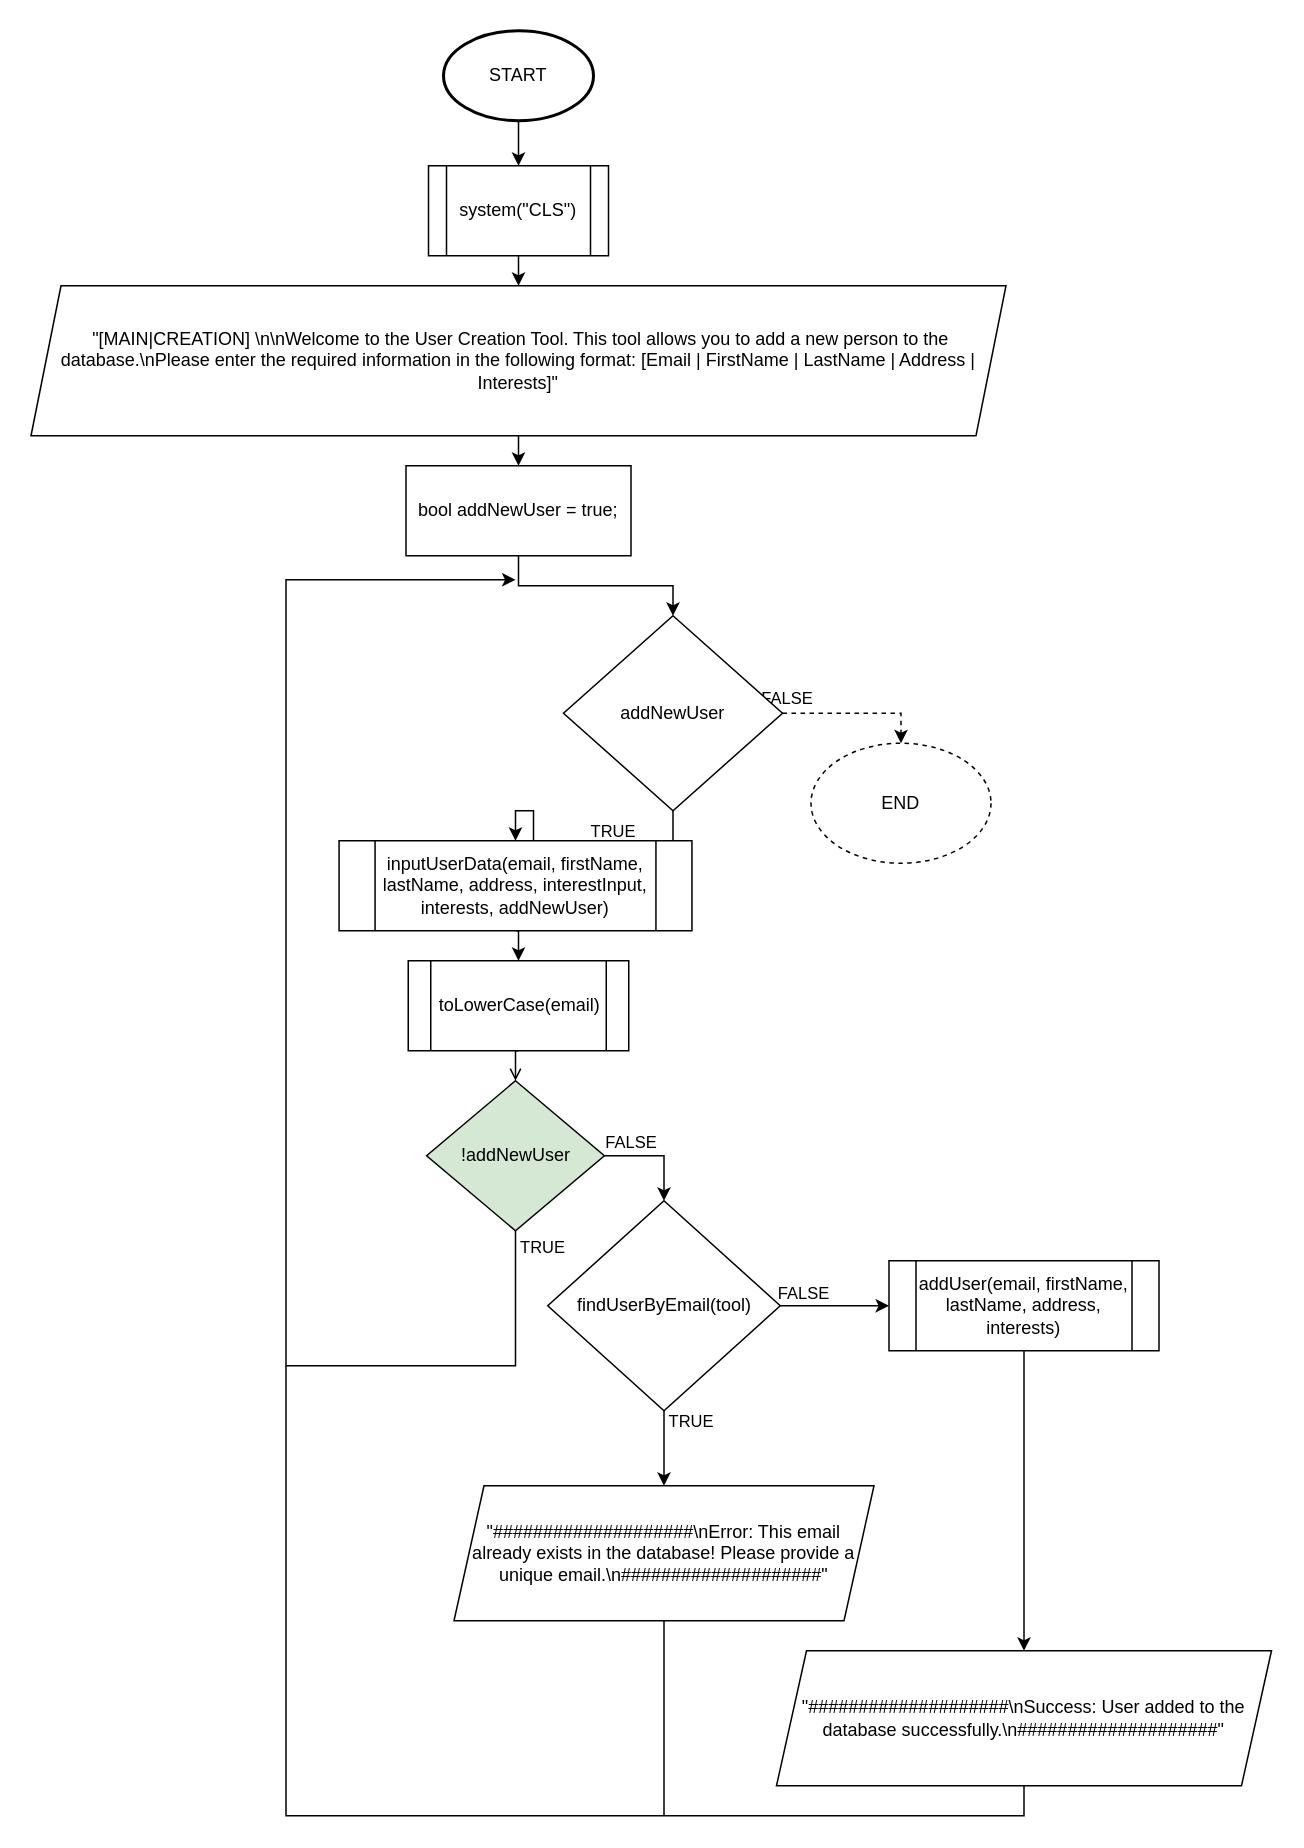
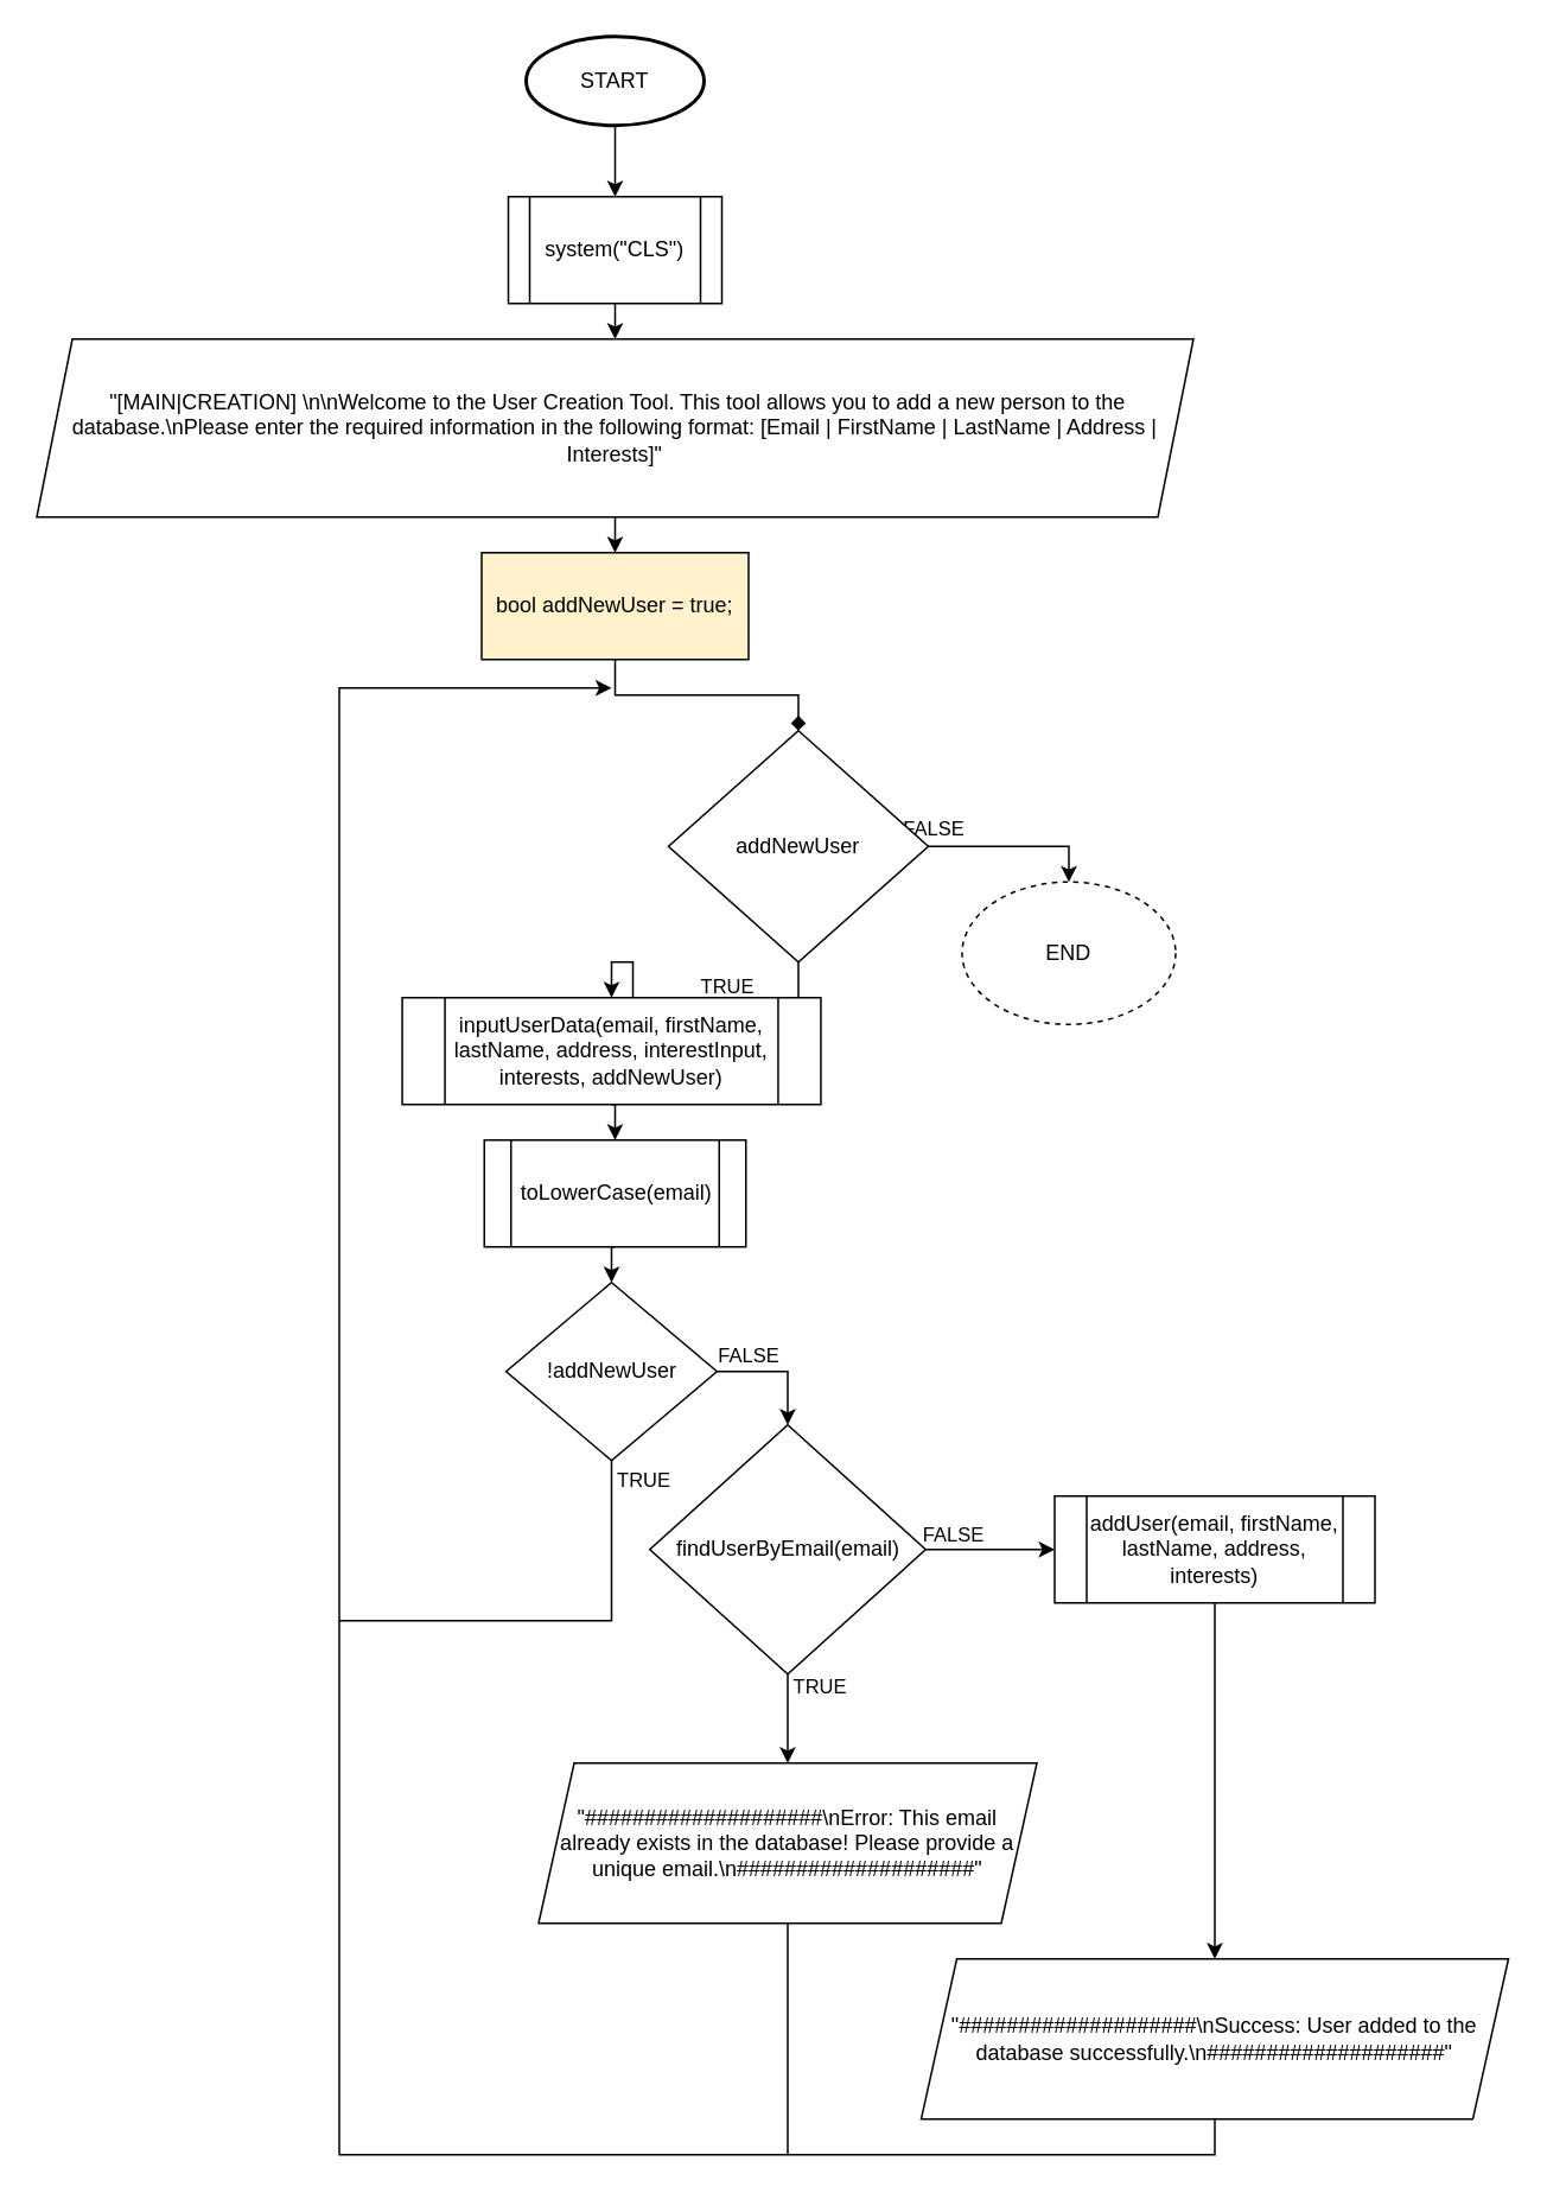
  <mxCell id="0" />
  <mxCell id="1" parent="0" />
  <mxCell id="2" style="edgeStyle=orthogonalEdgeStyle;rounded=0;orthogonalLoop=1;jettySize=auto;html=1;exitX=0.5;exitY=1;exitDx=0;exitDy=0;exitPerimeter=0;entryX=0.5;entryY=0;entryDx=0;entryDy=0;" parent="1" source="3" target="5" edge="1"><mxGeometry relative="1" as="geometry" /></mxCell>
- <mxCell id="3" value="START" style="strokeWidth=2;html=1;shape=mxgraph.flowchart.start_1;whiteSpace=wrap;" parent="1" vertex="1"><mxGeometry x="295" y="20" width="100" height="60" as="geometry" /></mxCell>
+ <mxCell id="3" value="START" style="strokeWidth=2;html=1;shape=mxgraph.flowchart.start_1;whiteSpace=wrap;" parent="1" vertex="1"><mxGeometry x="295" y="20" width="100" height="50" as="geometry" /></mxCell>
  <mxCell id="4" style="edgeStyle=orthogonalEdgeStyle;rounded=0;orthogonalLoop=1;jettySize=auto;html=1;exitX=0.5;exitY=1;exitDx=0;exitDy=0;entryX=0.5;entryY=0;entryDx=0;entryDy=0;" parent="1" source="5" target="7" edge="1"><mxGeometry relative="1" as="geometry" /></mxCell>
  <mxCell id="5" value="system(&quot;CLS&quot;)" style="shape=process;whiteSpace=wrap;html=1;backgroundOutline=1;" parent="1" vertex="1"><mxGeometry x="285" y="110" width="120" height="60" as="geometry" /></mxCell>
  <mxCell id="6" style="edgeStyle=orthogonalEdgeStyle;rounded=0;orthogonalLoop=1;jettySize=auto;html=1;exitX=0.5;exitY=1;exitDx=0;exitDy=0;entryX=0.5;entryY=0;entryDx=0;entryDy=0;" parent="1" source="7" target="9" edge="1"><mxGeometry relative="1" as="geometry" /></mxCell>
  <mxCell id="7" value="&amp;nbsp;&quot;[MAIN|CREATION] \n\nWelcome to the User Creation Tool. This tool allows you to add a new person to the database.\nPlease enter the required information in the following format: [Email | FirstName | LastName | Address | Interests]&quot;" style="shape=parallelogram;perimeter=parallelogramPerimeter;whiteSpace=wrap;html=1;fixedSize=1;" parent="1" vertex="1"><mxGeometry y="190" width="650" height="100" as="geometry" x="20" /></mxCell>
- <mxCell id="8" style="edgeStyle=orthogonalEdgeStyle;rounded=0;orthogonalLoop=1;jettySize=auto;html=1;exitX=0.5;exitY=1;exitDx=0;exitDy=0;entryX=0.5;entryY=0;entryDx=0;entryDy=0;" parent="1" source="9" target="14" edge="1"><mxGeometry relative="1" as="geometry" /></mxCell>
- <mxCell id="9" value="bool addNewUser = true;" style="rounded=0;whiteSpace=wrap;html=1;" parent="1" vertex="1"><mxGeometry x="270" y="310" width="150" height="60" as="geometry" /></mxCell>
- <mxCell id="10" style="edgeStyle=orthogonalEdgeStyle;rounded=0;orthogonalLoop=1;jettySize=auto;html=1;exitX=1;exitY=0.5;exitDx=0;exitDy=0;entryX=0.5;entryY=0;entryDx=0;entryDy=0;dashed=1;" parent="1" source="14" target="15" edge="1"><mxGeometry relative="1" as="geometry" /></mxCell>
+ <mxCell id="8" style="edgeStyle=orthogonalEdgeStyle;rounded=0;orthogonalLoop=1;jettySize=auto;html=1;exitX=0.5;exitY=1;exitDx=0;exitDy=0;entryX=0.5;entryY=0;entryDx=0;entryDy=0;endArrow=diamond;" parent="1" source="9" target="14" edge="1"><mxGeometry relative="1" as="geometry" /></mxCell>
+ <mxCell id="9" value="bool addNewUser = true;" style="rounded=0;whiteSpace=wrap;html=1;fillColor=#fff2cc;" parent="1" vertex="1"><mxGeometry x="270" y="310" width="150" height="60" as="geometry" /></mxCell>
+ <mxCell id="10" style="edgeStyle=orthogonalEdgeStyle;rounded=0;orthogonalLoop=1;jettySize=auto;html=1;exitX=1;exitY=0.5;exitDx=0;exitDy=0;entryX=0.5;entryY=0;entryDx=0;entryDy=0;" parent="1" source="14" target="15" edge="1"><mxGeometry relative="1" as="geometry" /></mxCell>
  <mxCell id="11" value="FALSE" style="edgeLabel;html=1;align=center;verticalAlign=middle;resizable=0;points=[];" parent="10" vertex="1" connectable="0"><mxGeometry x="-0.747" relative="1" as="geometry"><mxPoint x="-11" y="-11" as="offset" /></mxGeometry></mxCell>
  <mxCell id="12" style="edgeStyle=orthogonalEdgeStyle;rounded=0;orthogonalLoop=1;jettySize=auto;html=1;exitX=0.5;exitY=1;exitDx=0;exitDy=0;entryX=0.5;entryY=0;entryDx=0;entryDy=0;" parent="1" source="14" target="17" edge="1"><mxGeometry relative="1" as="geometry" /></mxCell>
  <mxCell id="13" value="TRUE" style="edgeLabel;html=1;align=center;verticalAlign=middle;resizable=0;points=[];" parent="12" vertex="1" connectable="0"><mxGeometry x="-0.064" relative="1" as="geometry"><mxPoint x="16" y="-7" as="offset" /></mxGeometry></mxCell>
  <mxCell id="14" value="addNewUser" style="rhombus;whiteSpace=wrap;html=1;" parent="1" vertex="1"><mxGeometry x="375" y="410" width="146" height="130" as="geometry" /></mxCell>
  <mxCell id="15" value="END" style="ellipse;whiteSpace=wrap;html=1;dashed=1;" parent="1" vertex="1"><mxGeometry x="540" y="495" width="120" height="80" as="geometry" /></mxCell>
  <mxCell id="16" style="edgeStyle=orthogonalEdgeStyle;rounded=0;orthogonalLoop=1;jettySize=auto;html=1;exitX=0.5;exitY=1;exitDx=0;exitDy=0;entryX=0.5;entryY=0;entryDx=0;entryDy=0;" parent="1" source="17" target="19" edge="1"><mxGeometry relative="1" as="geometry" /></mxCell>
  <mxCell id="17" value="inputUserData(email, firstName, lastName, address, interestInput, interests, addNewUser)" style="shape=process;whiteSpace=wrap;html=1;backgroundOutline=1;" parent="1" vertex="1"><mxGeometry x="225.38" y="560" width="235.25" height="60" as="geometry" /></mxCell>
- <mxCell id="18" style="edgeStyle=orthogonalEdgeStyle;rounded=0;orthogonalLoop=1;jettySize=auto;html=1;exitX=0.5;exitY=1;exitDx=0;exitDy=0;entryX=0.5;entryY=0;entryDx=0;entryDy=0;endArrow=open;" parent="1" source="19" target="22" edge="1"><mxGeometry relative="1" as="geometry" /></mxCell>
+ <mxCell id="18" style="edgeStyle=orthogonalEdgeStyle;rounded=0;orthogonalLoop=1;jettySize=auto;html=1;exitX=0.5;exitY=1;exitDx=0;exitDy=0;entryX=0.5;entryY=0;entryDx=0;entryDy=0;" parent="1" source="19" target="22" edge="1"><mxGeometry relative="1" as="geometry" /></mxCell>
  <mxCell id="19" value="toLowerCase(email)" style="shape=process;whiteSpace=wrap;html=1;backgroundOutline=1;" parent="1" vertex="1"><mxGeometry x="271.5" y="640" width="147" height="60" as="geometry" /></mxCell>
  <mxCell id="20" style="edgeStyle=orthogonalEdgeStyle;rounded=0;orthogonalLoop=1;jettySize=auto;html=1;exitX=1;exitY=0.5;exitDx=0;exitDy=0;entryX=0.5;entryY=0;entryDx=0;entryDy=0;" parent="1" source="22" target="27" edge="1"><mxGeometry relative="1" as="geometry" /></mxCell>
  <mxCell id="21" value="FALSE" style="edgeLabel;html=1;align=center;verticalAlign=middle;resizable=0;points=[];" parent="20" vertex="1" connectable="0"><mxGeometry x="-0.73" relative="1" as="geometry"><mxPoint x="8" y="-10" as="offset" /></mxGeometry></mxCell>
- <mxCell id="22" value="!addNewUser" style="rhombus;whiteSpace=wrap;html=1;fillColor=#d5e8d4;" parent="1" vertex="1"><mxGeometry x="283.75" y="720" width="118.5" height="100" as="geometry" /></mxCell>
+ <mxCell id="22" value="!addNewUser" style="rhombus;whiteSpace=wrap;html=1;" parent="1" vertex="1"><mxGeometry x="283.75" y="720" width="118.5" height="100" as="geometry" /></mxCell>
  <mxCell id="23" style="edgeStyle=orthogonalEdgeStyle;rounded=0;orthogonalLoop=1;jettySize=auto;html=1;exitX=1;exitY=0.5;exitDx=0;exitDy=0;entryX=0;entryY=0.5;entryDx=0;entryDy=0;" parent="1" source="27" target="31" edge="1"><mxGeometry relative="1" as="geometry" /></mxCell>
  <mxCell id="24" value="FALSE" style="edgeLabel;html=1;align=center;verticalAlign=middle;resizable=0;points=[];" parent="23" vertex="1" connectable="0"><mxGeometry x="-0.418" y="-1" relative="1" as="geometry"><mxPoint x="-6" y="-10" as="offset" /></mxGeometry></mxCell>
  <mxCell id="25" style="edgeStyle=orthogonalEdgeStyle;rounded=0;orthogonalLoop=1;jettySize=auto;html=1;exitX=0.5;exitY=1;exitDx=0;exitDy=0;entryX=0.5;entryY=0;entryDx=0;entryDy=0;" parent="1" source="27" target="29" edge="1"><mxGeometry relative="1" as="geometry" /></mxCell>
  <mxCell id="26" value="TRUE" style="edgeLabel;html=1;align=center;verticalAlign=middle;resizable=0;points=[];" parent="25" vertex="1" connectable="0"><mxGeometry x="-0.4" y="-5" relative="1" as="geometry"><mxPoint x="22" y="-9" as="offset" /></mxGeometry></mxCell>
- <mxCell id="27" value="findUserByEmail(tool)" style="rhombus;whiteSpace=wrap;html=1;" parent="1" vertex="1"><mxGeometry x="364.5" y="800" width="155" height="140" as="geometry" /></mxCell>
+ <mxCell id="27" value="findUserByEmail(email)" style="rhombus;whiteSpace=wrap;html=1;" parent="1" vertex="1"><mxGeometry x="364.5" y="800" width="155" height="140" as="geometry" /></mxCell>
  <mxCell id="28" style="edgeStyle=orthogonalEdgeStyle;rounded=0;orthogonalLoop=1;jettySize=auto;html=1;exitX=0.5;exitY=1;exitDx=0;exitDy=0;endArrow=none;endFill=0;" parent="1" source="29" edge="1"><mxGeometry relative="1" as="geometry"><mxPoint x="442" y="1210" as="targetPoint" /></mxGeometry></mxCell>
  <mxCell id="29" value="&quot;####################\nError: This email already exists in the database! Please provide a unique email.\n####################&quot;" style="shape=parallelogram;perimeter=parallelogramPerimeter;whiteSpace=wrap;html=1;fixedSize=1;" parent="1" vertex="1"><mxGeometry x="302" y="990" width="280" height="90" as="geometry" /></mxCell>
  <mxCell id="30" style="edgeStyle=orthogonalEdgeStyle;rounded=0;orthogonalLoop=1;jettySize=auto;html=1;exitX=0.5;exitY=1;exitDx=0;exitDy=0;entryX=0.5;entryY=0;entryDx=0;entryDy=0;" parent="1" source="31" target="33" edge="1"><mxGeometry relative="1" as="geometry" /></mxCell>
  <mxCell id="31" value="addUser(email, firstName, lastName, address, interests)" style="shape=process;whiteSpace=wrap;html=1;backgroundOutline=1;" parent="1" vertex="1"><mxGeometry x="592" y="840" width="180" height="60" as="geometry" /></mxCell>
  <mxCell id="32" style="edgeStyle=orthogonalEdgeStyle;rounded=0;orthogonalLoop=1;jettySize=auto;html=1;exitX=0.5;exitY=1;exitDx=0;exitDy=0;endArrow=none;endFill=0;" parent="1" source="33" edge="1"><mxGeometry relative="1" as="geometry"><mxPoint x="190" y="910" as="targetPoint" /><mxPoint x="790" y="1190" as="sourcePoint" /><Array as="points"><mxPoint x="682" y="1210" /><mxPoint x="190" y="1210" /></Array></mxGeometry></mxCell>
  <mxCell id="33" value="&quot;####################\nSuccess: User added to the database successfully.\n####################&quot;" style="shape=parallelogram;perimeter=parallelogramPerimeter;whiteSpace=wrap;html=1;fixedSize=1;" parent="1" vertex="1"><mxGeometry x="517" y="1100" width="330" height="90" as="geometry" /></mxCell>
  <mxCell id="34" style="edgeStyle=orthogonalEdgeStyle;rounded=0;orthogonalLoop=1;jettySize=auto;html=1;exitX=0.5;exitY=1;exitDx=0;exitDy=0;" parent="1" source="22" edge="1"><mxGeometry relative="1" as="geometry"><mxPoint x="283" y="930" as="sourcePoint" /><mxPoint x="343" y="386" as="targetPoint" /><Array as="points"><mxPoint x="343" y="910" /><mxPoint x="190" y="910" /><mxPoint x="190" y="386" /></Array></mxGeometry></mxCell>
  <mxCell id="35" value="TRUE" style="edgeLabel;html=1;align=center;verticalAlign=middle;resizable=0;points=[];" parent="34" vertex="1" connectable="0"><mxGeometry x="-0.943" y="3" relative="1" as="geometry"><mxPoint x="14" y="-16" as="offset" /></mxGeometry></mxCell>
